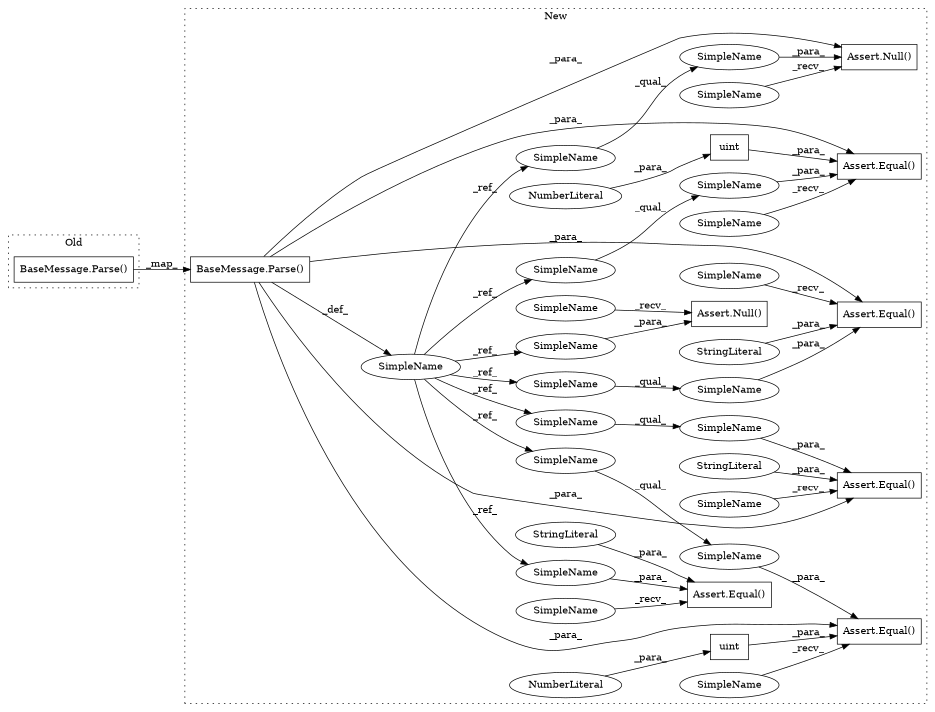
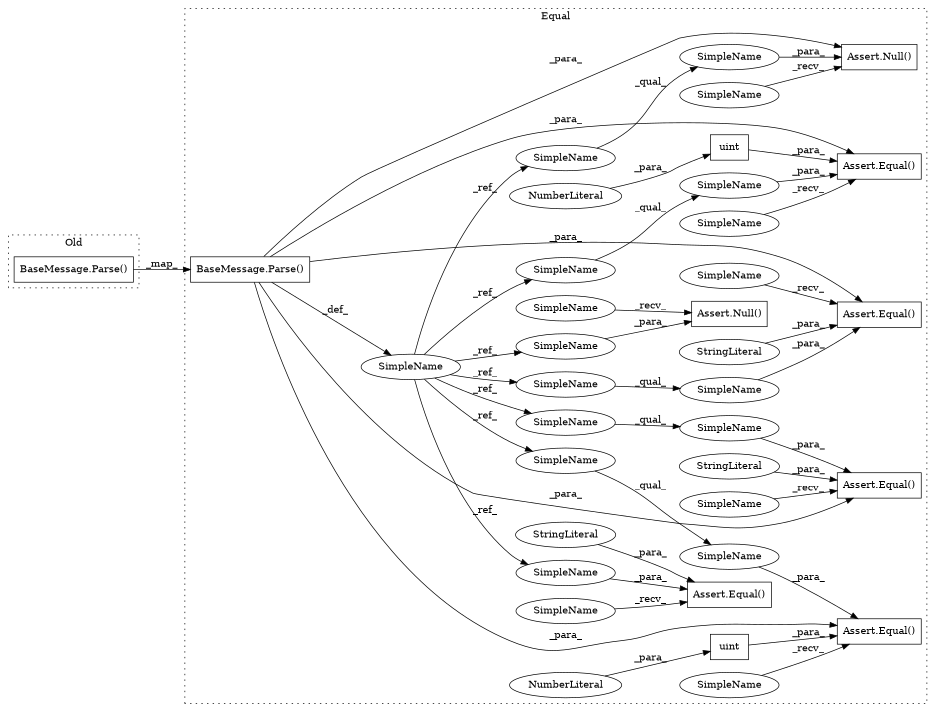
  digraph {
    rankdir=LR
    node [a=42 l=6 s=9531 shape=ellipse]
    n1 [a=32 l="36,1" label="BaseMessage.Parse()" s="9046,9105" shape=box]
    n2 [l=17 label=SimpleName s=9014]
    n3 [l=34 label=SimpleName]
    n4 [l=27 label=SimpleName s=9477]
    n5 [a=32 l="6,1" label="Assert.Equal()" s="9459,9504" shape=box]
    n6 [l=32 label=SimpleName s=9339]
    n7 [a=32 l="6,1" label="Assert.Equal()" s="9317,9371" shape=box]
    n8 [l=29 label=SimpleName s=9266]
    n9 [a=32 l="6,1" label="Assert.Equal()" s="9221,9295" shape=box]
    n10 [l=24 label=SimpleName s=9413]
    n11 [a=32 l="6,1" label="Assert.Equal()" s="9393,9437" shape=box]
    n12 [a=32 l="5,38" label="Assert.Null()" s="9140,9162" shape=box]
    n13 [a=11 label=uint s=9399 shape=box]
    n14 [a=34 label=NumberLiteral s=9405]
    n15 [a=11 label=uint s=9465 shape=box]
    n16 [a=34 l=4 label=NumberLiteral s=9471]
    n17 [a=45 l=37 label=StringLiteral s=9227]
    n18 [a=45 l=14 label=StringLiteral s=9323]
    n19 [a=32 l="5,1" label="Assert.Null()" s="9526,9565" shape=box]
    n20 [a=32 l="6,30" label="Assert.Equal()" s="9587,9615" shape=box]
    n21 [a=45 l=3 label=StringLiteral s=9593]
    n22 [l=17 label=SimpleName]
    n23 [l=17 label=SimpleName s=9266]
    n24 [l=17 label=SimpleName s=9413]
    n25 [l=17 label=SimpleName s=9145]
    n26 [l=17 label=SimpleName s=9339]
    n27 [l=17 label=SimpleName s=9598]
    n28 [l=17 label=SimpleName s=9477]
    n29 [label=SimpleName s=9214]
    n30 [label=SimpleName s=9386]
    n31 [label=SimpleName s=9580]
    n32 [label=SimpleName s=9519]
    n33 [label=SimpleName s=9452]
    n34 [label=SimpleName s=9133]
    n35 [label=SimpleName s=9310]
    n36 [a=32 l="6,1" label="BaseMessage.Parse()" s="7374,7403" shape=box]
    subgraph cluster_1 {
-     label=New
+     label=Equal
      style=dotted
      n1
      n2
      n3
      n4
      n5
      n6
      n7
      n8
      n9
      n10
      n11
      n12
      n13
      n14
      n15
      n16
      n17
      n18
      n19
      n20
      n21
      n22
      n23
      n24
      n25
      n26
      n27
      n28
      n29
      n30
      n31
      n32
      n33
      n34
      n35
    }
    subgraph cluster_2 {
      label=Old
      style=dotted
      n36
    }
    n1 -> n2 [label=_def_]
    n1 -> n5 [label=_para_]
    n1 -> n7 [label=_para_]
    n1 -> n9 [label=_para_]
    n1 -> n11 [label=_para_]
    n1 -> n19 [label=_para_]
    n2 -> n22 [label=_ref_]
    n2 -> n23 [label=_ref_]
    n2 -> n24 [label=_ref_]
    n2 -> n25 [label=_ref_]
    n2 -> n26 [label=_ref_]
    n2 -> n27 [label=_ref_]
    n2 -> n28 [label=_ref_]
    n3 -> n19 [label=_para_]
    n4 -> n5 [label=_para_]
    n6 -> n7 [label=_para_]
    n8 -> n9 [label=_para_]
    n10 -> n11 [label=_para_]
    n13 -> n11 [label=_para_]
    n14 -> n13 [label=_para_]
    n15 -> n5 [label=_para_]
    n16 -> n15 [label=_para_]
    n17 -> n9 [label=_para_]
    n18 -> n7 [label=_para_]
    n21 -> n20 [label=_para_]
    n22 -> n3 [label=_qual_]
    n23 -> n8 [label=_qual_]
    n24 -> n10 [label=_qual_]
    n25 -> n12 [label=_para_]
    n26 -> n6 [label=_qual_]
    n27 -> n20 [label=_para_]
    n28 -> n4 [label=_qual_]
    n29 -> n9 [label=_recv_]
    n30 -> n11 [label=_recv_]
    n31 -> n20 [label=_recv_]
    n32 -> n19 [label=_recv_]
    n33 -> n5 [label=_recv_]
    n34 -> n12 [label=_recv_]
    n35 -> n7 [label=_recv_]
    n36 -> n1 [label=_map_]
  }
